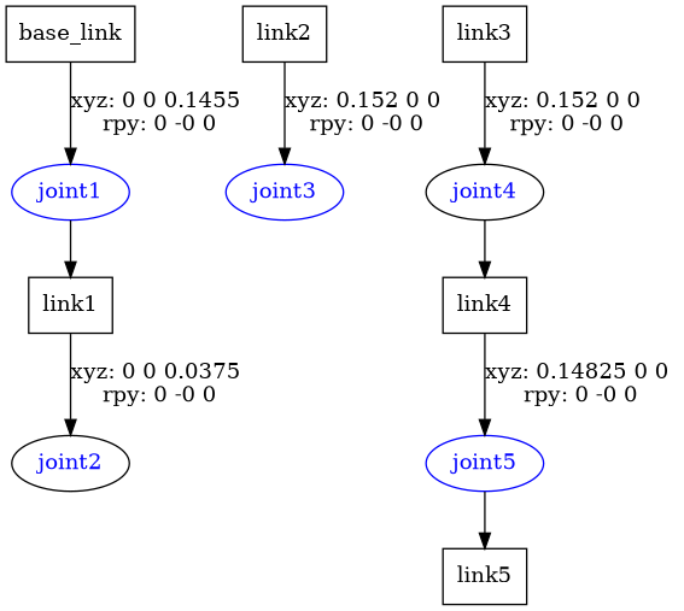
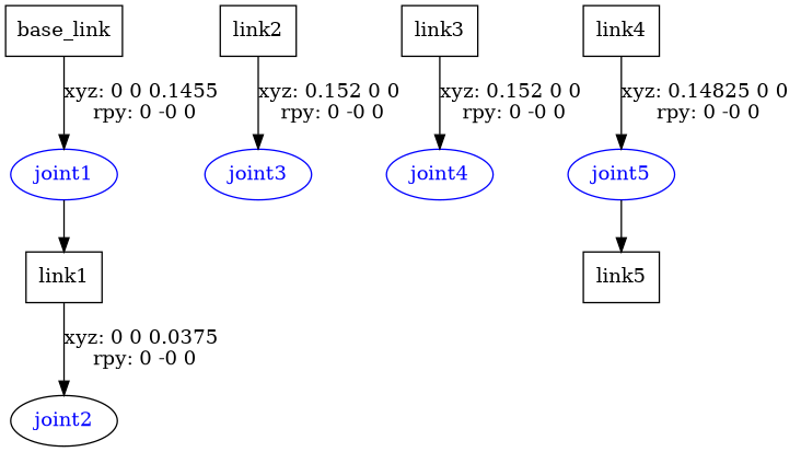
  digraph {
    node [shape=box]
    n1 [label=base_link]
    joint1 [color=blue fontcolor=blue shape=ellipse]
    n3 [label=link1]
    joint2 [color=black fontcolor=blue shape=ellipse]
    n5 [label=link2]
    joint3 [color=blue fontcolor=blue shape=ellipse]
    n7 [label=link3]
-   joint4 [color=black fontcolor=blue shape=ellipse]
+   joint4 [color=blue fontcolor=blue shape=ellipse]
    n9 [label=link4]
    joint5 [color=blue fontcolor=blue shape=ellipse]
    n11 [label=link5]
    n1 -> joint1 [label="xyz: 0 0 0.1455 \nrpy: 0 -0 0"]
    joint1 -> n3
    n3 -> joint2 [label="xyz: 0 0 0.0375 \nrpy: 0 -0 0"]
    n5 -> joint3 [label="xyz: 0.152 0 0 \nrpy: 0 -0 0"]
    n7 -> joint4 [label="xyz: 0.152 0 0 \nrpy: 0 -0 0"]
-   joint4 -> n9
    n9 -> joint5 [label="xyz: 0.14825 0 0 \nrpy: 0 -0 0"]
    joint5 -> n11
  }
